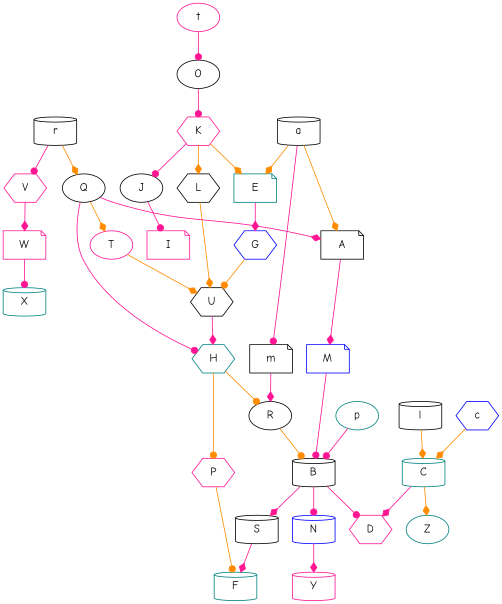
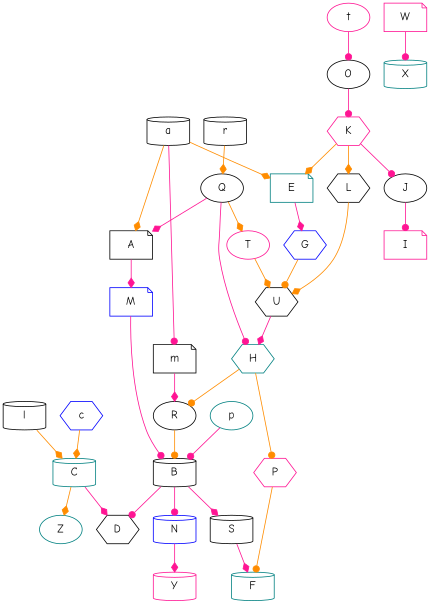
  digraph {
    fontname="Comic Neue"
    node [color=black fontname="Comic Neue" shape=cylinder]
    edge [arrowhead=diamond color=deeppink fontname="Comic Neue"]
    A [shape=note]
    a
    m [shape=note]
    E [color=teal shape=note]
    M [color=blue shape=note]
    R [shape=ellipse]
    G [color=blue shape=hexagon]
    B
    U [shape=hexagon]
    t [color=deeppink shape=ellipse]
    O [shape=ellipse]
    K [color=deeppink shape=hexagon]
    L [shape=hexagon]
    J [shape=ellipse]
-   V [color=deeppink shape=hexagon]
    r
    Q [shape=ellipse]
    W [color=deeppink shape=note]
    T [color=deeppink shape=ellipse]
    H [color=teal shape=hexagon]
    X [color=teal]
    P [color=deeppink shape=hexagon]
    p [color=teal shape=ellipse]
-   D [color=deeppink shape=hexagon]
+   D [shape=hexagon]
    S
    N [color=blue]
    F [color=teal]
    Y [color=deeppink]
    C [color=teal]
    l
    Z [color=teal shape=ellipse]
    c [color=blue shape=hexagon]
    I [color=deeppink shape=note]
    A -> M
    a -> A [color=darkorange]
    a -> m [arrowhead=dot]
    a -> E [color=darkorange]
    m -> R
    E -> G
    M -> B [arrowhead=dot]
    R -> B [arrowhead=dot color=darkorange]
    G -> U [arrowhead=dot color=darkorange]
    B -> D [arrowhead=dot]
    B -> S
    B -> N [arrowhead=dot]
    U -> H
    t -> O [arrowhead=dot]
    O -> K [arrowhead=dot]
    K -> E [color=darkorange]
    K -> L [color=darkorange]
    K -> J [arrowhead=dot]
    L -> U [color=darkorange]
    J -> I [arrowhead=dot]
-   V -> W
-   r -> V [arrowhead=dot]
    r -> Q [color=darkorange]
    Q -> A
    Q -> T [color=darkorange]
    Q -> H [arrowhead=dot]
    W -> X [arrowhead=dot]
    T -> U [color=darkorange]
    H -> R [arrowhead=dot color=darkorange]
    H -> P [arrowhead=dot color=darkorange]
    P -> F [arrowhead=dot color=darkorange]
    p -> B [arrowhead=dot]
    S -> F
    N -> Y
    C -> D
    C -> Z [color=darkorange]
    l -> C [color=darkorange]
    c -> C [color=darkorange]
  }
